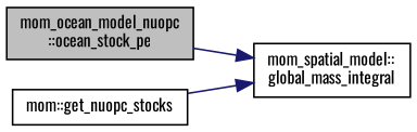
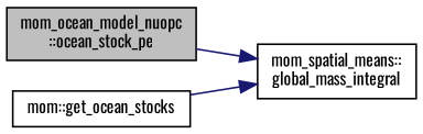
  digraph {
    fontname=Oswald
    rankdir=LR
    node [color=black fillcolor=white fontname=Oswald fontsize=10 shape=record style=filled]
    edge [color=midnightblue fontname=Oswald fontsize=10 labelfontname=Helvetica labelfontsize=10 style=solid]
    n1 [fillcolor=grey75 fontcolor=black height=0.2 label="mom_ocean_model_nuopc\l::ocean_stock_pe" width=0.4]
-   n2 [height=0.2 label="mom_spatial_model::\lglobal_mass_integral" width=0.4]
-   n3 [height=0.2 label="mom::get_nuopc_stocks" width=0.4]
+   n2 [height=0.2 label="mom_spatial_means::\lglobal_mass_integral" width=0.4]
+   n3 [height=0.2 label="mom::get_ocean_stocks" width=0.4]
    n1 -> n2
    n3 -> n2
  }
